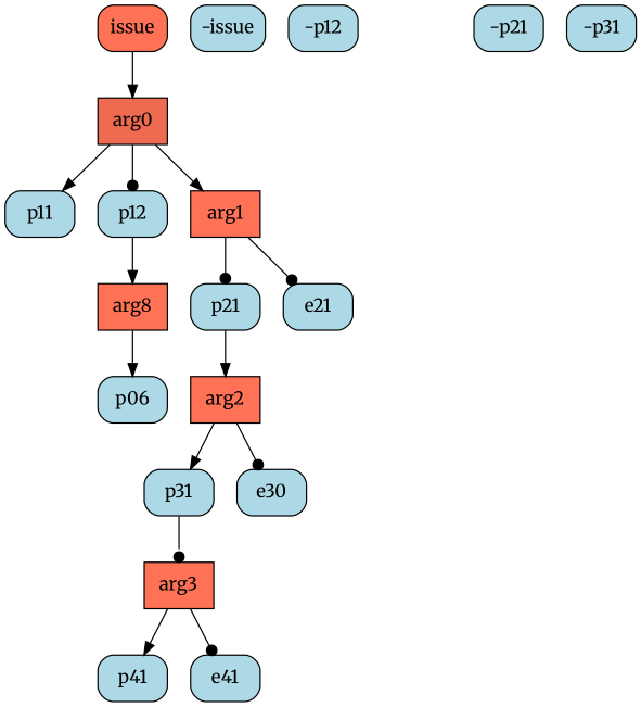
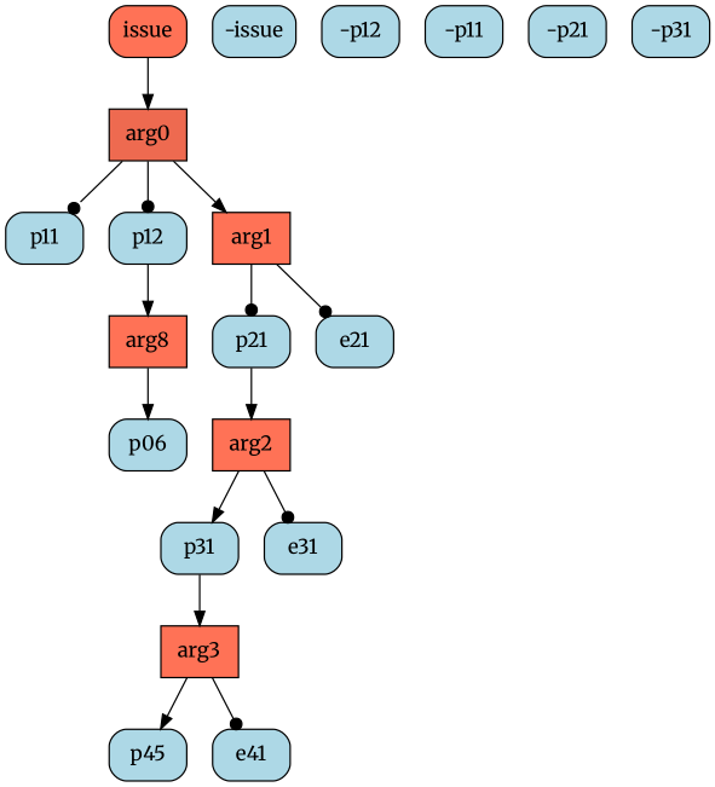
  digraph {
    fontname=Merriweather
    node [color=black fillcolor=lightblue fixedsize=false fontname=Merriweather shape=box style="rounded,filled"]
    edge [fontname=Merriweather]
    arg0 [fillcolor=coral2 style=filled]
    p11
    p12
    arg1 [fillcolor=coral1 style=filled]
    arg8 [fillcolor=coral1 style=filled]
    issue [fillcolor=coral1]
    "-issue"
    p21
    e21
    p06
    "-p12"
    arg2 [fillcolor=coral1 style=filled]
+   "-p11"
    p31
-   e31 [label=e30]
+   e31
    arg3 [fillcolor=coral1 style=filled]
    "-p21"
-   p41
+   p41 [label=p45]
    e41
    "-p31"
-   arg0 -> p11
+   arg0 -> p11 [arrowhead=dot]
    arg0 -> p12 [arrowhead=dot]
    arg0 -> arg1
    p12 -> arg8
    arg1 -> p21 [arrowhead=dot]
    arg1 -> e21 [arrowhead=dot]
    arg8 -> p06
    issue -> arg0
    p21 -> arg2
    arg2 -> p31
    arg2 -> e31 [arrowhead=dot]
-   p31 -> arg3 [arrowhead=dot]
+   p31 -> arg3
    arg3 -> p41
    arg3 -> e41 [arrowhead=dot]
  }
